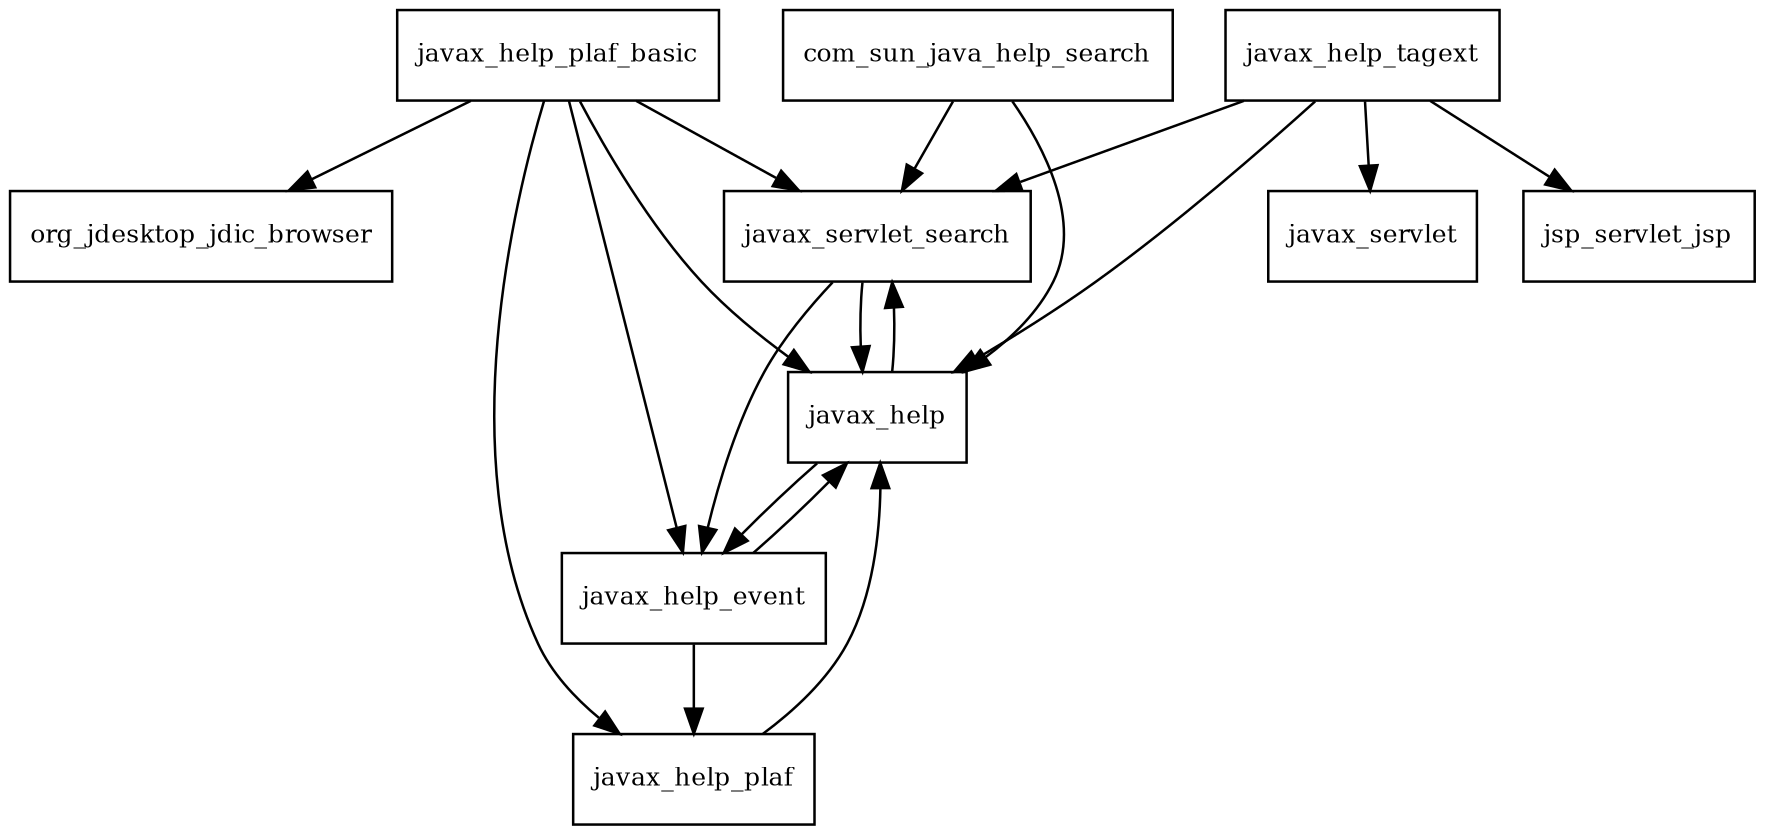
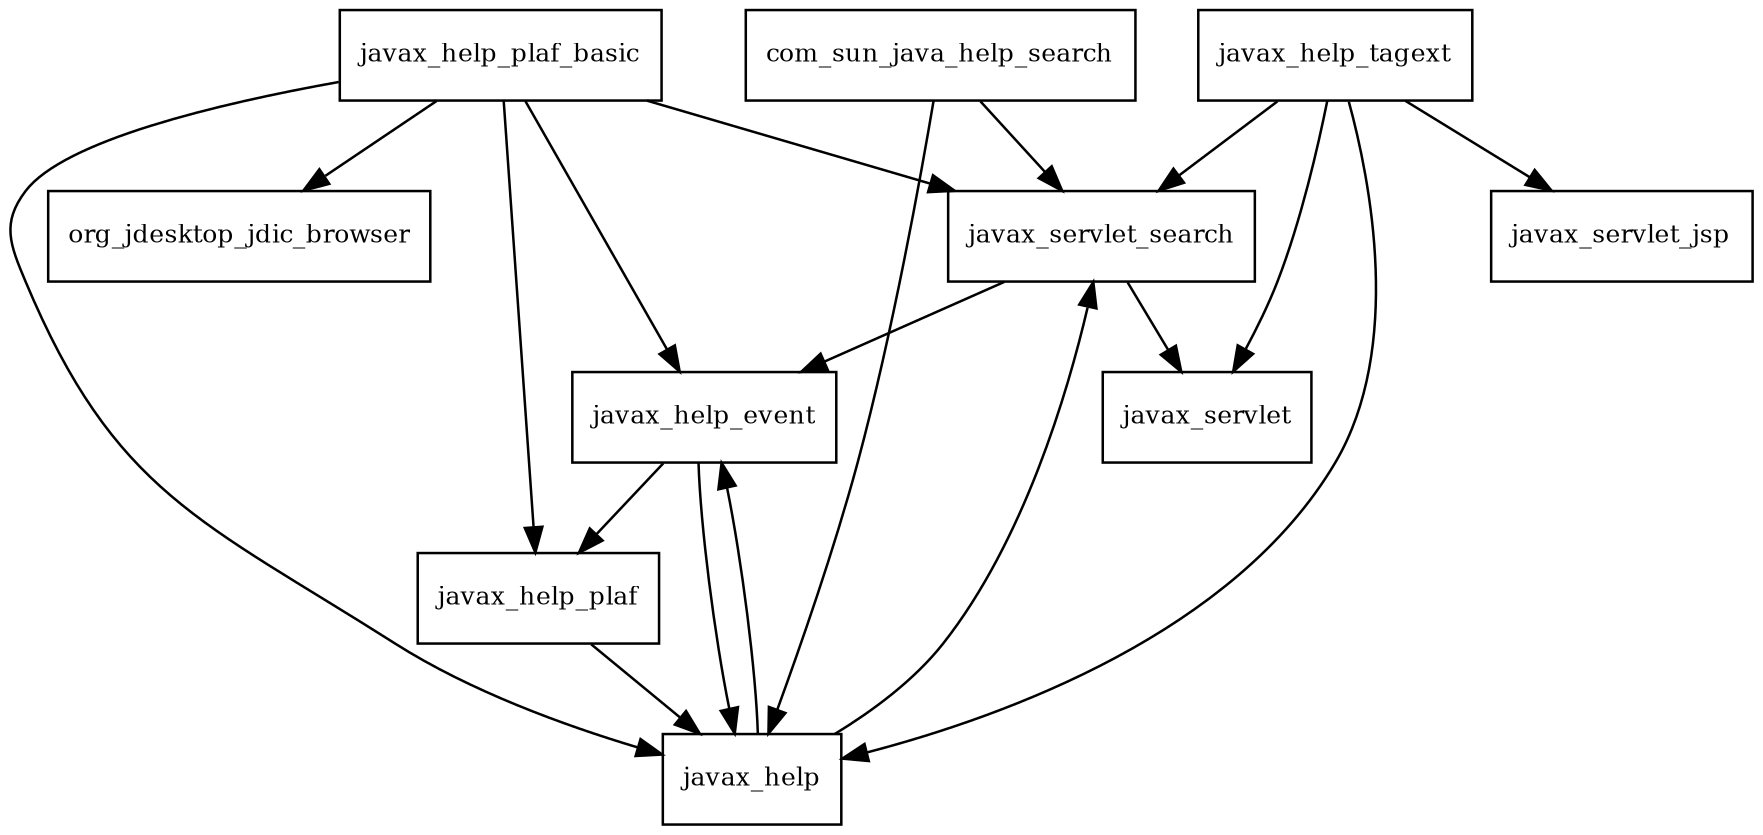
  digraph {
    node [fontsize=10.0 shape=box]
    n1 [label=javax_servlet_search]
    javax_help
    javax_help_event
    javax_help_plaf
    com_sun_java_help_search
    javax_help_plaf_basic
    org_jdesktop_jdic_browser
    javax_help_tagext
    javax_servlet
-   javax_servlet_jsp [label=jsp_servlet_jsp]
-   n1 -> javax_help
+   javax_servlet_jsp
+   n1 -> javax_servlet
    n1 -> javax_help_event
    javax_help -> n1
    javax_help -> javax_help_event
    javax_help_event -> javax_help
    javax_help_event -> javax_help_plaf
    javax_help_plaf -> javax_help
    com_sun_java_help_search -> n1
    com_sun_java_help_search -> javax_help
    javax_help_plaf_basic -> n1
    javax_help_plaf_basic -> javax_help
    javax_help_plaf_basic -> javax_help_event
    javax_help_plaf_basic -> javax_help_plaf
    javax_help_plaf_basic -> org_jdesktop_jdic_browser
    javax_help_tagext -> n1
    javax_help_tagext -> javax_help
    javax_help_tagext -> javax_servlet
    javax_help_tagext -> javax_servlet_jsp
  }
